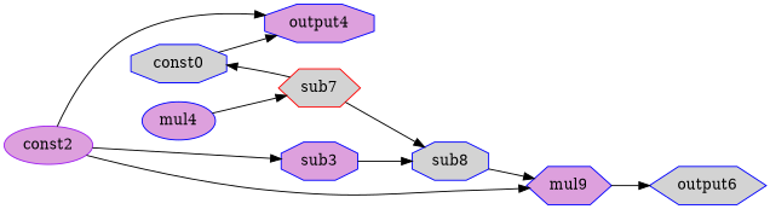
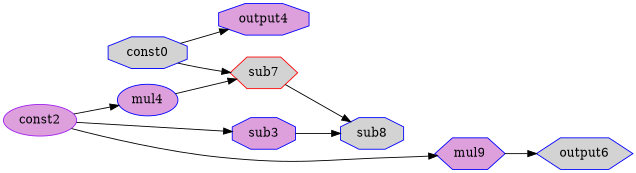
  digraph {
    rankdir=LR
    node [color=blue fillcolor=plum opcode=sub shape=octagon style=filled]
    edge [operand=0]
    const0 [fillcolor=lightgrey opcode=const]
    output4 [opcode=output]
    sub7 [color=red fillcolor=lightgrey shape=hexagon]
    sub8 [fillcolor=lightgrey]
    sub3
    n6 [label=mul4 opcode=mul shape=ellipse]
    const2 [color=purple opcode=const shape=ellipse]
    mul9 [opcode=mul shape=hexagon]
    output6 [fillcolor=lightgrey opcode=output shape=hexagon]
    const0 -> output4
-   sub7 -> const0
+   const0 -> sub7
    sub7 -> sub8 [operand=1]
-   sub8 -> mul9
    sub3 -> sub8
    n6 -> sub7 [operand=1]
    const2 -> sub3 [operand=1]
-   const2 -> output4 [operand=1]
+   const2 -> n6 [operand=1]
    const2 -> mul9 [operand=1]
    mul9 -> output6
  }
